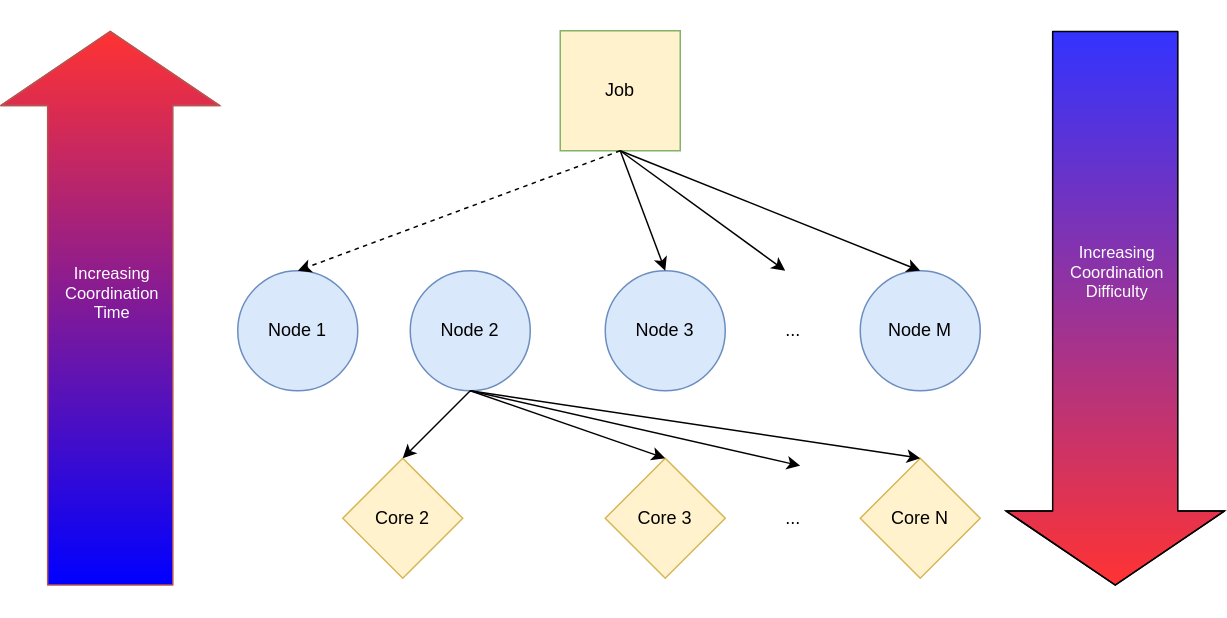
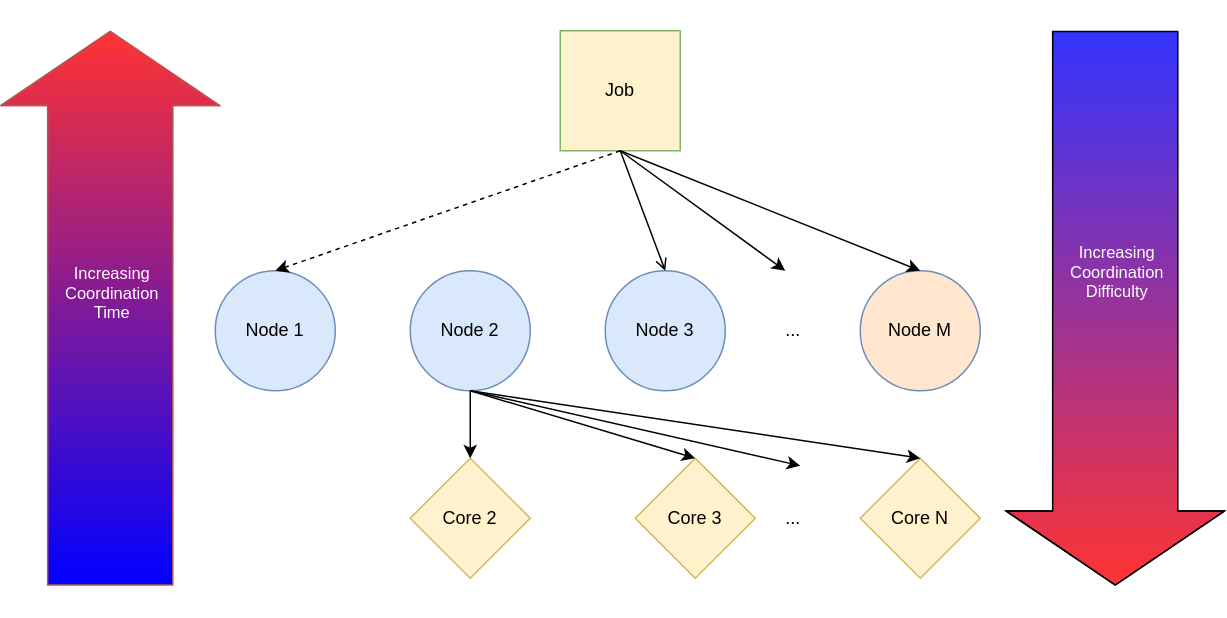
  <mxCell id="0" />
  <mxCell id="1" parent="0" />
  <mxCell id="2" value="Job" style="whiteSpace=wrap;html=1;aspect=fixed;fillColor=#fff2cc;strokeColor=#82b366;" vertex="1" parent="1"><mxGeometry x="320" y="20" width="80" height="80" as="geometry" /></mxCell>
- <mxCell id="3" value="Node 1" style="ellipse;whiteSpace=wrap;html=1;aspect=fixed;fillColor=#dae8fc;strokeColor=#6c8ebf;" vertex="1" parent="1"><mxGeometry x="105" y="180" width="80" height="80" as="geometry" /></mxCell>
+ <mxCell id="3" value="Node 1" style="ellipse;whiteSpace=wrap;html=1;aspect=fixed;fillColor=#dae8fc;strokeColor=#6c8ebf;" vertex="1" parent="1"><mxGeometry x="90" y="180" width="80" height="80" as="geometry" /></mxCell>
  <mxCell id="4" value="Node 2" style="ellipse;whiteSpace=wrap;html=1;aspect=fixed;fillColor=#dae8fc;strokeColor=#6c8ebf;" vertex="1" parent="1"><mxGeometry x="220" y="180" width="80" height="80" as="geometry" /></mxCell>
  <mxCell id="5" value="Node 3" style="ellipse;whiteSpace=wrap;html=1;aspect=fixed;fillColor=#dae8fc;strokeColor=#6c8ebf;" vertex="1" parent="1"><mxGeometry x="350" y="180" width="80" height="80" as="geometry" /></mxCell>
  <mxCell id="6" value="..." style="text;html=1;align=center;verticalAlign=middle;resizable=0;points=[];autosize=1;" vertex="1" parent="1"><mxGeometry x="460" y="210" width="30" height="20" as="geometry" /></mxCell>
- <mxCell id="7" value="Node M" style="ellipse;whiteSpace=wrap;html=1;aspect=fixed;fillColor=#dae8fc;strokeColor=#6c8ebf;" vertex="1" parent="1"><mxGeometry x="520" y="180" width="80" height="80" as="geometry" /></mxCell>
- <mxCell id="8" value="Core 2" style="rhombus;whiteSpace=wrap;html=1;fillColor=#fff2cc;strokeColor=#d6b656;" vertex="1" parent="1"><mxGeometry x="175" y="305" width="80" height="80" as="geometry" /></mxCell>
- <mxCell id="9" value="Core 3" style="rhombus;whiteSpace=wrap;html=1;fillColor=#fff2cc;strokeColor=#d6b656;" vertex="1" parent="1"><mxGeometry x="350" y="305" width="80" height="80" as="geometry" /></mxCell>
+ <mxCell id="7" value="Node M" style="ellipse;whiteSpace=wrap;html=1;aspect=fixed;fillColor=#ffe6cc;strokeColor=#6c8ebf;" vertex="1" parent="1"><mxGeometry x="520" y="180" width="80" height="80" as="geometry" /></mxCell>
+ <mxCell id="8" value="Core 2" style="rhombus;whiteSpace=wrap;html=1;fillColor=#fff2cc;strokeColor=#d6b656;" vertex="1" parent="1"><mxGeometry x="220" y="305" width="80" height="80" as="geometry" /></mxCell>
+ <mxCell id="9" value="Core 3" style="rhombus;whiteSpace=wrap;html=1;fillColor=#fff2cc;strokeColor=#d6b656;" vertex="1" parent="1"><mxGeometry x="370" y="305" width="80" height="80" as="geometry" /></mxCell>
  <mxCell id="10" value="Core N" style="rhombus;whiteSpace=wrap;html=1;fillColor=#fff2cc;strokeColor=#d6b656;" vertex="1" parent="1"><mxGeometry x="520" y="305" width="80" height="80" as="geometry" /></mxCell>
  <mxCell id="11" value="..." style="text;html=1;align=center;verticalAlign=middle;resizable=0;points=[];autosize=1;" vertex="1" parent="1"><mxGeometry x="460" y="335" width="30" height="20" as="geometry" /></mxCell>
  <mxCell id="12" value="" style="endArrow=classic;html=1;exitX=0.5;exitY=1;exitDx=0;exitDy=0;entryX=0.5;entryY=0;entryDx=0;entryDy=0;dashed=1;" edge="1" parent="1" source="2" target="3"><mxGeometry width="50" height="50" relative="1" as="geometry"><mxPoint x="270" y="430" as="sourcePoint" /><mxPoint x="320" y="380" as="targetPoint" /></mxGeometry></mxCell>
- <mxCell id="13" value="" style="endArrow=classic;html=1;exitX=0.5;exitY=1;exitDx=0;exitDy=0;entryX=0.5;entryY=0;entryDx=0;entryDy=0;" edge="1" parent="1" source="2" target="5"><mxGeometry width="50" height="50" relative="1" as="geometry"><mxPoint x="270" y="430" as="sourcePoint" /><mxPoint x="320" y="380" as="targetPoint" /></mxGeometry></mxCell>
+ <mxCell id="13" value="" style="endArrow=open;html=1;exitX=0.5;exitY=1;exitDx=0;exitDy=0;entryX=0.5;entryY=0;entryDx=0;entryDy=0;" edge="1" parent="1" source="2" target="5"><mxGeometry width="50" height="50" relative="1" as="geometry"><mxPoint x="270" y="430" as="sourcePoint" /><mxPoint x="320" y="380" as="targetPoint" /></mxGeometry></mxCell>
  <mxCell id="14" value="" style="endArrow=classic;html=1;exitX=0.5;exitY=1;exitDx=0;exitDy=0;" edge="1" parent="1" source="2"><mxGeometry width="50" height="50" relative="1" as="geometry"><mxPoint x="270" y="430" as="sourcePoint" /><mxPoint x="470" y="180" as="targetPoint" /></mxGeometry></mxCell>
  <mxCell id="15" value="" style="endArrow=classic;html=1;exitX=0.5;exitY=1;exitDx=0;exitDy=0;entryX=0.5;entryY=0;entryDx=0;entryDy=0;" edge="1" parent="1" source="2" target="7"><mxGeometry width="50" height="50" relative="1" as="geometry"><mxPoint x="270" y="430" as="sourcePoint" /><mxPoint x="320" y="380" as="targetPoint" /></mxGeometry></mxCell>
  <mxCell id="16" value="" style="endArrow=classic;html=1;entryX=0.5;entryY=0;entryDx=0;entryDy=0;" edge="1" parent="1" target="8"><mxGeometry width="50" height="50" relative="1" as="geometry"><mxPoint x="260" y="260" as="sourcePoint" /><mxPoint x="320" y="380" as="targetPoint" /></mxGeometry></mxCell>
  <mxCell id="17" value="" style="endArrow=classic;html=1;entryX=0.5;entryY=0;entryDx=0;entryDy=0;" edge="1" parent="1" target="9"><mxGeometry width="50" height="50" relative="1" as="geometry"><mxPoint x="260" y="260" as="sourcePoint" /><mxPoint x="320" y="380" as="targetPoint" /></mxGeometry></mxCell>
  <mxCell id="18" value="" style="endArrow=classic;html=1;exitX=0.5;exitY=1;exitDx=0;exitDy=0;" edge="1" parent="1" source="4"><mxGeometry width="50" height="50" relative="1" as="geometry"><mxPoint x="270" y="430" as="sourcePoint" /><mxPoint x="480" y="310" as="targetPoint" /></mxGeometry></mxCell>
  <mxCell id="19" value="" style="endArrow=classic;html=1;entryX=0.5;entryY=0;entryDx=0;entryDy=0;" edge="1" parent="1" target="10"><mxGeometry width="50" height="50" relative="1" as="geometry"><mxPoint x="260" y="260" as="sourcePoint" /><mxPoint x="320" y="380" as="targetPoint" /></mxGeometry></mxCell>
  <mxCell id="20" value="" style="shape=flexArrow;endArrow=classic;html=1;endWidth=61.046;endSize=16.103;width=83.448;fillColor=#FF3333;strokeColor=#b85450;gradientColor=#0000FF;" edge="1" parent="1"><mxGeometry width="50" height="50" relative="1" as="geometry"><mxPoint x="20" y="390" as="sourcePoint" /><mxPoint x="20" y="20" as="targetPoint" /><Array as="points"><mxPoint x="20" y="350" /><mxPoint x="20" y="180" /></Array></mxGeometry></mxCell>
  <mxCell id="21" value="Increasing&lt;br&gt;Coordination&lt;br&gt;Time" style="edgeLabel;html=1;align=center;verticalAlign=middle;resizable=0;points=[];labelBackgroundColor=none;fontColor=#FFFFFF;" vertex="1" connectable="0" parent="20"><mxGeometry x="0.019" y="20" relative="1" as="geometry"><mxPoint x="20" y="-6.72" as="offset" /></mxGeometry></mxCell>
  <mxCell id="22" value="" style="shape=flexArrow;endArrow=classic;html=1;endWidth=61.046;endSize=16.103;width=83.448;fillColor=#3333FF;gradientColor=#FF3333;gradientDirection=south;" edge="1" parent="1"><mxGeometry width="50" height="50" relative="1" as="geometry"><mxPoint x="690" y="20" as="sourcePoint" /><mxPoint x="690" y="390" as="targetPoint" /><Array as="points"><mxPoint x="690" y="350" /><mxPoint x="690" y="180" /></Array></mxGeometry></mxCell>
  <mxCell id="23" value="Increasing&lt;br&gt;Coordination&lt;br&gt;Difficulty" style="edgeLabel;html=1;align=center;verticalAlign=middle;resizable=0;points=[];labelBackgroundColor=none;fontColor=#FFFFFF;" vertex="1" connectable="0" parent="22"><mxGeometry x="0.408" y="-34" relative="1" as="geometry"><mxPoint x="34" as="offset" /></mxGeometry></mxCell>
